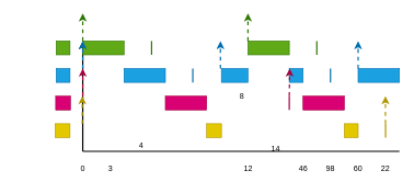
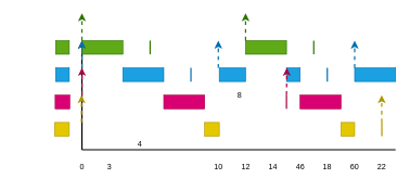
  <mxCell id="0" />
  <mxCell id="1" parent="0" />
  <mxCell id="2" value="" style="edgeStyle=none;jumpSize=13;html=1;strokeWidth=2;startSize=6;" parent="1" edge="1"><mxGeometry relative="1" as="geometry"><mxPoint x="230" y="145.5" as="sourcePoint" /><mxPoint x="230" y="145.5" as="targetPoint" /></mxGeometry></mxCell>
  <mxCell id="3" value="" style="endArrow=none;html=1;jumpSize=13;startSize=6;strokeWidth=2;" parent="1" edge="1"><mxGeometry width="50" height="50" relative="1" as="geometry"><mxPoint x="125" y="230" as="sourcePoint" /><mxPoint x="608" y="230" as="targetPoint" /></mxGeometry></mxCell>
  <mxCell id="4" value="" style="endArrow=classic;html=1;strokeWidth=2;" parent="1" edge="1"><mxGeometry width="50" height="50" relative="1" as="geometry"><mxPoint x="125" y="230" as="sourcePoint" /><mxPoint x="125" y="62" as="targetPoint" /></mxGeometry></mxCell>
  <mxCell id="5" value="0" style="text;html=1;strokeColor=none;fillColor=none;align=center;verticalAlign=middle;whiteSpace=wrap;rounded=0;" parent="1" vertex="1"><mxGeometry x="114.5" y="242" width="21" height="30" as="geometry" /></mxCell>
  <mxCell id="6" value="3" style="text;html=1;strokeColor=none;fillColor=none;align=center;verticalAlign=middle;whiteSpace=wrap;rounded=0;" parent="1" vertex="1"><mxGeometry x="156.5" y="242" width="21" height="30" as="geometry" /></mxCell>
+ <mxCell id="7" value="10" style="text;html=1;strokeColor=none;fillColor=none;align=center;verticalAlign=middle;whiteSpace=wrap;rounded=0;" parent="1" vertex="1"><mxGeometry x="324.5" y="242" width="21" height="30" as="geometry" /></mxCell>
  <mxCell id="8" value="46" style="text;html=1;strokeColor=none;fillColor=none;align=center;verticalAlign=middle;whiteSpace=wrap;rounded=0;" parent="1" vertex="1"><mxGeometry x="450.5" y="242" width="21" height="30" as="geometry" /></mxCell>
- <mxCell id="9" value="98" style="text;html=1;strokeColor=none;fillColor=none;align=center;verticalAlign=middle;whiteSpace=wrap;rounded=0;" parent="1" vertex="1"><mxGeometry x="482" y="242" width="42" height="30" as="geometry" /></mxCell>
+ <mxCell id="9" value="18" style="text;html=1;strokeColor=none;fillColor=none;align=center;verticalAlign=middle;whiteSpace=wrap;rounded=0;" parent="1" vertex="1"><mxGeometry x="482" y="242" width="42" height="30" as="geometry" /></mxCell>
  <mxCell id="10" value="" style="rounded=0;whiteSpace=wrap;html=1;fillColor=#60a917;fontColor=#ffffff;strokeColor=#2D7600;" parent="1" vertex="1"><mxGeometry x="84.5" y="62" width="21" height="21" as="geometry" /></mxCell>
  <mxCell id="11" value="" style="rounded=0;whiteSpace=wrap;html=1;fillColor=#d80073;fontColor=#ffffff;strokeColor=#A50040;" parent="1" vertex="1"><mxGeometry x="83.75" y="146" width="22.5" height="21" as="geometry" /></mxCell>
  <mxCell id="12" value="" style="rounded=0;whiteSpace=wrap;html=1;fillColor=#1ba1e2;fontColor=#ffffff;strokeColor=#006EAF;" parent="1" vertex="1"><mxGeometry x="84.5" y="104" width="21" height="21" as="geometry" /></mxCell>
  <mxCell id="13" value="&lt;font color=&quot;#ffffff&quot;&gt;&lt;span style=&quot;font-family: -apple-system, BlinkMacSystemFont, &amp;quot;Segoe WPC&amp;quot;, &amp;quot;Segoe UI&amp;quot;, system-ui, Ubuntu, &amp;quot;Droid Sans&amp;quot;, sans-serif; font-size: 14px;&quot;&gt;τ&lt;/span&gt;1&lt;/font&gt;" style="text;html=1;strokeColor=none;fillColor=none;align=center;verticalAlign=middle;whiteSpace=wrap;rounded=0;" parent="1" vertex="1"><mxGeometry x="20" y="57.5" width="60" height="30" as="geometry" /></mxCell>
  <mxCell id="14" value="&lt;font color=&quot;#ffffff&quot;&gt;&lt;span style=&quot;font-family: -apple-system, BlinkMacSystemFont, &amp;quot;Segoe WPC&amp;quot;, &amp;quot;Segoe UI&amp;quot;, system-ui, Ubuntu, &amp;quot;Droid Sans&amp;quot;, sans-serif; font-size: 14px;&quot;&gt;τ&lt;/span&gt;2&lt;/font&gt;" style="text;html=1;strokeColor=none;fillColor=none;align=center;verticalAlign=middle;whiteSpace=wrap;rounded=0;" parent="1" vertex="1"><mxGeometry x="20" y="99.5" width="60" height="30" as="geometry" /></mxCell>
  <mxCell id="15" value="&lt;font color=&quot;#ffffff&quot;&gt;&lt;span style=&quot;font-family: -apple-system, BlinkMacSystemFont, &amp;quot;Segoe WPC&amp;quot;, &amp;quot;Segoe UI&amp;quot;, system-ui, Ubuntu, &amp;quot;Droid Sans&amp;quot;, sans-serif; font-size: 14px;&quot;&gt;τ&lt;/span&gt;3&lt;/font&gt;" style="text;html=1;strokeColor=none;fillColor=none;align=center;verticalAlign=middle;whiteSpace=wrap;rounded=0;" parent="1" vertex="1"><mxGeometry x="20" y="141.5" width="60" height="30" as="geometry" /></mxCell>
  <mxCell id="16" value="" style="rounded=0;whiteSpace=wrap;html=1;fillColor=#60a917;fontColor=#ffffff;strokeColor=#2D7600;" parent="1" vertex="1"><mxGeometry x="125" y="62" width="63" height="21" as="geometry" /></mxCell>
  <mxCell id="17" value="" style="rounded=0;whiteSpace=wrap;html=1;fillColor=#1ba1e2;fontColor=#ffffff;strokeColor=#006EAF;" parent="1" vertex="1"><mxGeometry x="188" y="104" width="63" height="21" as="geometry" /></mxCell>
  <mxCell id="18" value="" style="rounded=0;whiteSpace=wrap;html=1;fillColor=#d80073;fontColor=#ffffff;strokeColor=#A50040;" parent="1" vertex="1"><mxGeometry x="251" y="146" width="63" height="21" as="geometry" /></mxCell>
  <mxCell id="19" value="" style="rounded=0;whiteSpace=wrap;html=1;fillColor=#60a917;fontColor=#ffffff;strokeColor=#2D7600;" parent="1" vertex="1"><mxGeometry x="377" y="62" width="63" height="21" as="geometry" /></mxCell>
  <mxCell id="20" value="" style="rounded=0;whiteSpace=wrap;html=1;fillColor=#1ba1e2;fontColor=#ffffff;strokeColor=#006EAF;" parent="1" vertex="1"><mxGeometry x="336.5" y="104" width="40.5" height="21" as="geometry" /></mxCell>
  <mxCell id="21" value="" style="rounded=0;whiteSpace=wrap;html=1;fillColor=#d80073;fontColor=#ffffff;strokeColor=#A50040;" parent="1" vertex="1"><mxGeometry x="461" y="146" width="63" height="21" as="geometry" /></mxCell>
  <mxCell id="22" value="4" style="text;html=1;strokeColor=none;fillColor=none;align=center;verticalAlign=middle;whiteSpace=wrap;rounded=0;" parent="1" vertex="1"><mxGeometry x="203.5" y="207" width="21" height="30" as="geometry" /></mxCell>
  <mxCell id="23" value="8" style="text;html=1;strokeColor=none;fillColor=none;align=center;verticalAlign=middle;whiteSpace=wrap;rounded=0;" parent="1" vertex="1"><mxGeometry x="347" y="132" width="42" height="30" as="geometry" /></mxCell>
  <mxCell id="24" value="12" style="text;html=1;strokeColor=none;fillColor=none;align=center;verticalAlign=middle;whiteSpace=wrap;rounded=0;" parent="1" vertex="1"><mxGeometry x="366.5" y="242" width="21" height="30" as="geometry" /></mxCell>
- <mxCell id="25" value="14" style="text;html=1;strokeColor=none;fillColor=none;align=center;verticalAlign=middle;whiteSpace=wrap;rounded=0;" parent="1" vertex="1"><mxGeometry x="408.5" y="212" width="21" height="30" as="geometry" /></mxCell>
+ <mxCell id="25" value="14" style="text;html=1;strokeColor=none;fillColor=none;align=center;verticalAlign=middle;whiteSpace=wrap;rounded=0;" parent="1" vertex="1"><mxGeometry x="408.5" y="242" width="21" height="30" as="geometry" /></mxCell>
  <mxCell id="26" value="" style="endArrow=classic;html=1;rounded=1;strokeWidth=2;endSize=6;sourcePerimeterSpacing=0;targetPerimeterSpacing=0;jumpSize=6;dashed=1;fillColor=#60a917;strokeColor=#2D7600;" parent="1" edge="1"><mxGeometry width="50" height="50" relative="1" as="geometry"><mxPoint x="377" y="62" as="sourcePoint" /><mxPoint x="377" y="20" as="targetPoint" /></mxGeometry></mxCell>
  <mxCell id="27" value="" style="endArrow=classic;html=1;rounded=1;strokeWidth=2;endSize=6;sourcePerimeterSpacing=0;targetPerimeterSpacing=0;jumpSize=6;dashed=1;fillColor=#60a917;strokeColor=#2D7600;exitX=0;exitY=0;exitDx=0;exitDy=0;" parent="1" source="16" edge="1"><mxGeometry width="50" height="50" relative="1" as="geometry"><mxPoint x="272" y="83" as="sourcePoint" /><mxPoint x="125" y="20" as="targetPoint" /></mxGeometry></mxCell>
  <mxCell id="28" value="" style="endArrow=classic;html=1;rounded=1;strokeWidth=2;endSize=6;sourcePerimeterSpacing=0;targetPerimeterSpacing=0;jumpSize=6;dashed=1;fillColor=#1ba1e2;strokeColor=#006EAF;exitX=0;exitY=0;exitDx=0;exitDy=0;" parent="1" edge="1"><mxGeometry width="50" height="50" relative="1" as="geometry"><mxPoint x="125" y="104" as="sourcePoint" /><mxPoint x="125" y="62" as="targetPoint" /></mxGeometry></mxCell>
  <mxCell id="29" value="" style="endArrow=classic;html=1;rounded=1;strokeWidth=2;endSize=6;sourcePerimeterSpacing=0;targetPerimeterSpacing=0;jumpSize=6;dashed=1;fillColor=#1ba1e2;strokeColor=#006EAF;" parent="1" edge="1"><mxGeometry width="50" height="50" relative="1" as="geometry"><mxPoint x="335" y="104" as="sourcePoint" /><mxPoint x="335" y="62" as="targetPoint" /></mxGeometry></mxCell>
  <mxCell id="30" value="" style="endArrow=classic;html=1;rounded=1;strokeWidth=2;endSize=6;sourcePerimeterSpacing=0;targetPerimeterSpacing=0;jumpSize=6;dashed=1;fillColor=#d80073;strokeColor=#A50040;" parent="1" edge="1"><mxGeometry width="50" height="50" relative="1" as="geometry"><mxPoint x="125" y="146" as="sourcePoint" /><mxPoint x="125" y="104" as="targetPoint" /></mxGeometry></mxCell>
  <mxCell id="31" value="" style="rounded=0;whiteSpace=wrap;html=1;fillColor=#1ba1e2;fontColor=#ffffff;strokeColor=#006EAF;" parent="1" vertex="1"><mxGeometry x="545" y="104" width="63" height="21" as="geometry" /></mxCell>
  <mxCell id="32" value="60" style="text;html=1;strokeColor=none;fillColor=none;align=center;verticalAlign=middle;whiteSpace=wrap;rounded=0;" parent="1" vertex="1"><mxGeometry x="524" y="242" width="42" height="30" as="geometry" /></mxCell>
  <mxCell id="33" value="22" style="text;html=1;strokeColor=none;fillColor=none;align=center;verticalAlign=middle;whiteSpace=wrap;rounded=0;" parent="1" vertex="1"><mxGeometry x="566" y="242" width="42" height="30" as="geometry" /></mxCell>
  <mxCell id="34" value="" style="endArrow=classic;html=1;rounded=1;strokeWidth=2;endSize=6;sourcePerimeterSpacing=0;targetPerimeterSpacing=0;jumpSize=6;dashed=1;fillColor=#1ba1e2;strokeColor=#006EAF;" parent="1" edge="1"><mxGeometry width="50" height="50" relative="1" as="geometry"><mxPoint x="545" y="104" as="sourcePoint" /><mxPoint x="545" y="62" as="targetPoint" /></mxGeometry></mxCell>
  <mxCell id="35" value="" style="rounded=0;whiteSpace=wrap;html=1;fillColor=#1ba1e2;fontColor=#ffffff;strokeColor=#006EAF;" parent="1" vertex="1"><mxGeometry x="440" y="104" width="21" height="21" as="geometry" /></mxCell>
  <mxCell id="36" value="" style="endArrow=classic;html=1;rounded=1;strokeWidth=2;endSize=6;sourcePerimeterSpacing=0;targetPerimeterSpacing=0;jumpSize=6;dashed=1;fillColor=#d80073;strokeColor=#A50040;entryX=0.344;entryY=0.001;entryDx=0;entryDy=0;entryPerimeter=0;" parent="1" edge="1"><mxGeometry width="50" height="50" relative="1" as="geometry"><mxPoint x="440" y="146" as="sourcePoint" /><mxPoint x="440.672" y="104.021" as="targetPoint" /></mxGeometry></mxCell>
  <mxCell id="37" value="" style="rounded=0;whiteSpace=wrap;html=1;fillColor=#e3c800;fontColor=#000000;strokeColor=#B09500;" vertex="1" parent="1"><mxGeometry x="83" y="188" width="22.5" height="21" as="geometry" /></mxCell>
  <mxCell id="38" value="&lt;font color=&quot;#ffffff&quot;&gt;&lt;span style=&quot;font-family: -apple-system, BlinkMacSystemFont, &amp;quot;Segoe WPC&amp;quot;, &amp;quot;Segoe UI&amp;quot;, system-ui, Ubuntu, &amp;quot;Droid Sans&amp;quot;, sans-serif; font-size: 14px;&quot;&gt;τ4&lt;/span&gt;&lt;/font&gt;" style="text;html=1;strokeColor=none;fillColor=none;align=center;verticalAlign=middle;whiteSpace=wrap;rounded=0;" vertex="1" parent="1"><mxGeometry x="20" y="183.5" width="60" height="30" as="geometry" /></mxCell>
  <mxCell id="39" value="" style="endArrow=classic;html=1;rounded=1;strokeWidth=2;endSize=6;sourcePerimeterSpacing=0;targetPerimeterSpacing=0;jumpSize=6;dashed=1;fillColor=#e3c800;strokeColor=#B09500;" edge="1" parent="1"><mxGeometry width="50" height="50" relative="1" as="geometry"><mxPoint x="124.31" y="188" as="sourcePoint" /><mxPoint x="124.31" y="146" as="targetPoint" /></mxGeometry></mxCell>
  <mxCell id="40" value="" style="rounded=0;whiteSpace=wrap;html=1;fillColor=#e3c800;fontColor=#000000;strokeColor=#B09500;" vertex="1" parent="1"><mxGeometry x="314" y="188" width="22.5" height="21" as="geometry" /></mxCell>
  <mxCell id="41" value="" style="rounded=0;whiteSpace=wrap;html=1;fillColor=#e3c800;fontColor=#000000;strokeColor=#B09500;" vertex="1" parent="1"><mxGeometry x="524" y="188" width="21" height="21" as="geometry" /></mxCell>
  <mxCell id="42" value="" style="endArrow=classic;html=1;rounded=1;strokeWidth=2;endSize=6;sourcePerimeterSpacing=0;targetPerimeterSpacing=0;jumpSize=6;dashed=1;fillColor=#e3c800;strokeColor=#B09500;entryX=0.333;entryY=1;entryDx=0;entryDy=0;entryPerimeter=0;" edge="1" parent="1"><mxGeometry width="50" height="50" relative="1" as="geometry"><mxPoint x="586.68" y="188" as="sourcePoint" /><mxPoint x="586.659" y="146" as="targetPoint" /></mxGeometry></mxCell>
  <mxCell id="43" value="" style="endArrow=none;html=1;fillColor=#60a917;strokeColor=#2D7600;strokeWidth=2;" edge="1" parent="1"><mxGeometry width="50" height="50" relative="1" as="geometry"><mxPoint x="230" y="83" as="sourcePoint" /><mxPoint x="230" y="62" as="targetPoint" /></mxGeometry></mxCell>
  <mxCell id="44" value="" style="endArrow=none;html=1;fillColor=#60a917;strokeColor=#2D7600;strokeWidth=2;" edge="1" parent="1"><mxGeometry width="50" height="50" relative="1" as="geometry"><mxPoint x="482" y="83" as="sourcePoint" /><mxPoint x="482" y="62" as="targetPoint" /></mxGeometry></mxCell>
  <mxCell id="45" value="" style="endArrow=none;html=1;fillColor=#1ba1e2;strokeColor=#006EAF;strokeWidth=2;" edge="1" parent="1"><mxGeometry width="50" height="50" relative="1" as="geometry"><mxPoint x="292.86" y="125" as="sourcePoint" /><mxPoint x="292.86" y="104" as="targetPoint" /></mxGeometry></mxCell>
  <mxCell id="46" value="" style="endArrow=none;html=1;fillColor=#1ba1e2;strokeColor=#006EAF;strokeWidth=2;" edge="1" parent="1"><mxGeometry width="50" height="50" relative="1" as="geometry"><mxPoint x="502.86" y="125" as="sourcePoint" /><mxPoint x="502.86" y="104" as="targetPoint" /></mxGeometry></mxCell>
  <mxCell id="47" value="" style="endArrow=none;html=1;fillColor=#d80073;strokeColor=#A50040;strokeWidth=2;" edge="1" parent="1"><mxGeometry width="50" height="50" relative="1" as="geometry"><mxPoint x="440" y="167" as="sourcePoint" /><mxPoint x="440" y="146" as="targetPoint" /></mxGeometry></mxCell>
  <mxCell id="48" value="" style="endArrow=none;html=1;fillColor=#e3c800;strokeColor=#B09500;strokeWidth=2;" edge="1" parent="1"><mxGeometry width="50" height="50" relative="1" as="geometry"><mxPoint x="586.86" y="209" as="sourcePoint" /><mxPoint x="586.86" y="188" as="targetPoint" /></mxGeometry></mxCell>
